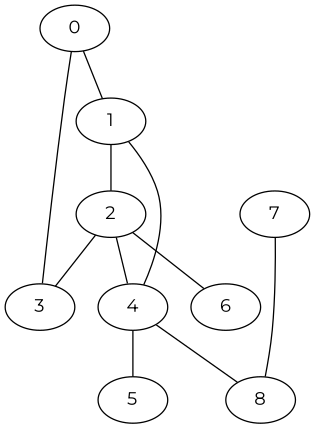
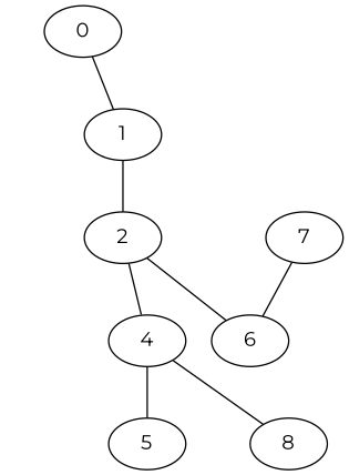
  graph {
    fontname=Montserrat
    node [fontname=Montserrat]
    edge [fontname=Montserrat]
    0
    1
-   3
    2
    4
    6
    5
    8
    7
    0 -- 1
-   0 -- 3
    1 -- 2
-   1 -- 4
-   2 -- 3
    2 -- 4
    2 -- 6
    4 -- 5
    4 -- 8
-   7 -- 8
+   7 -- 6
  }
